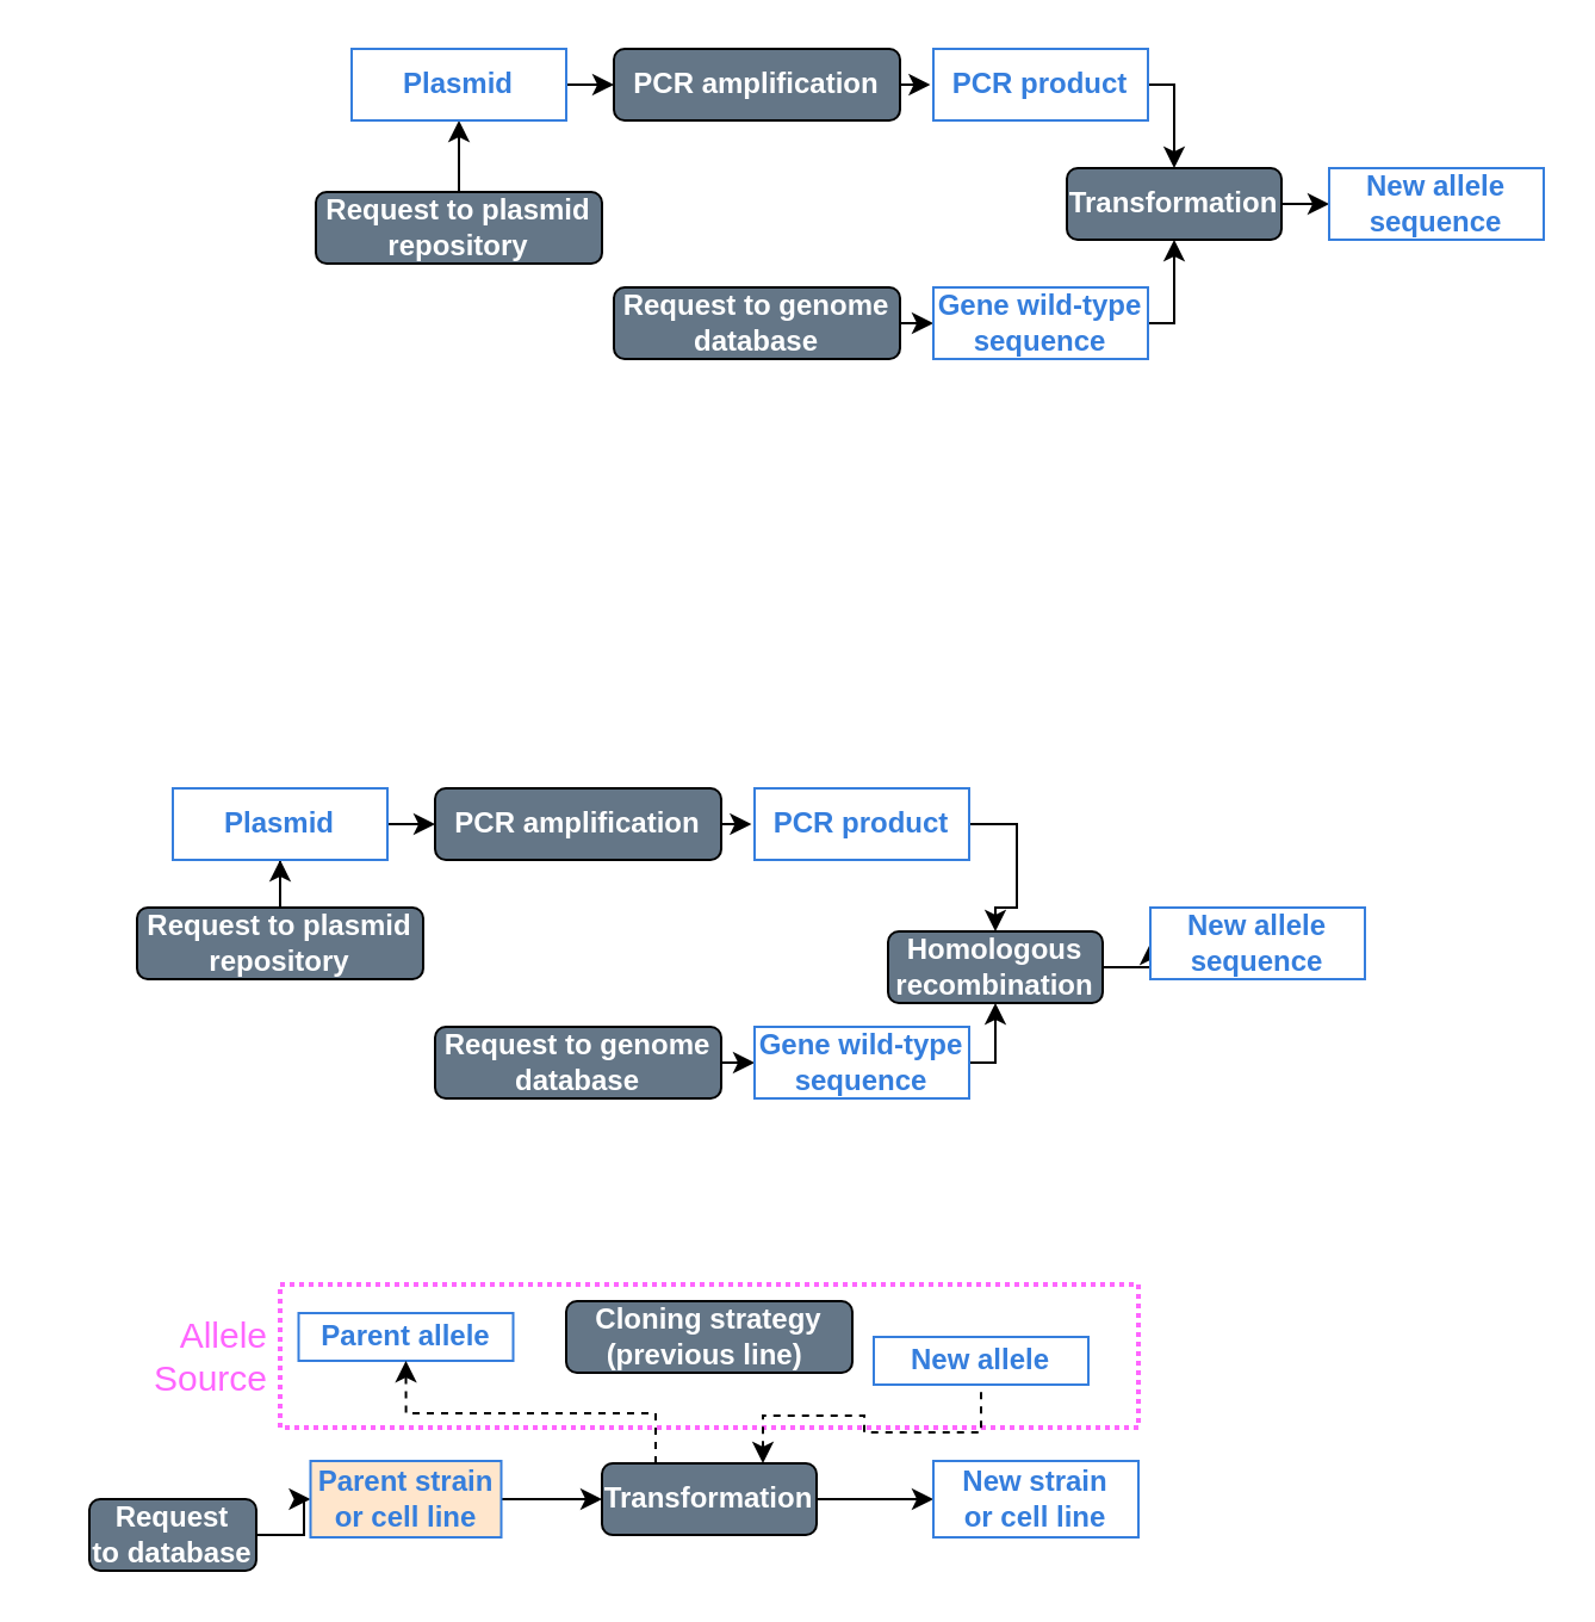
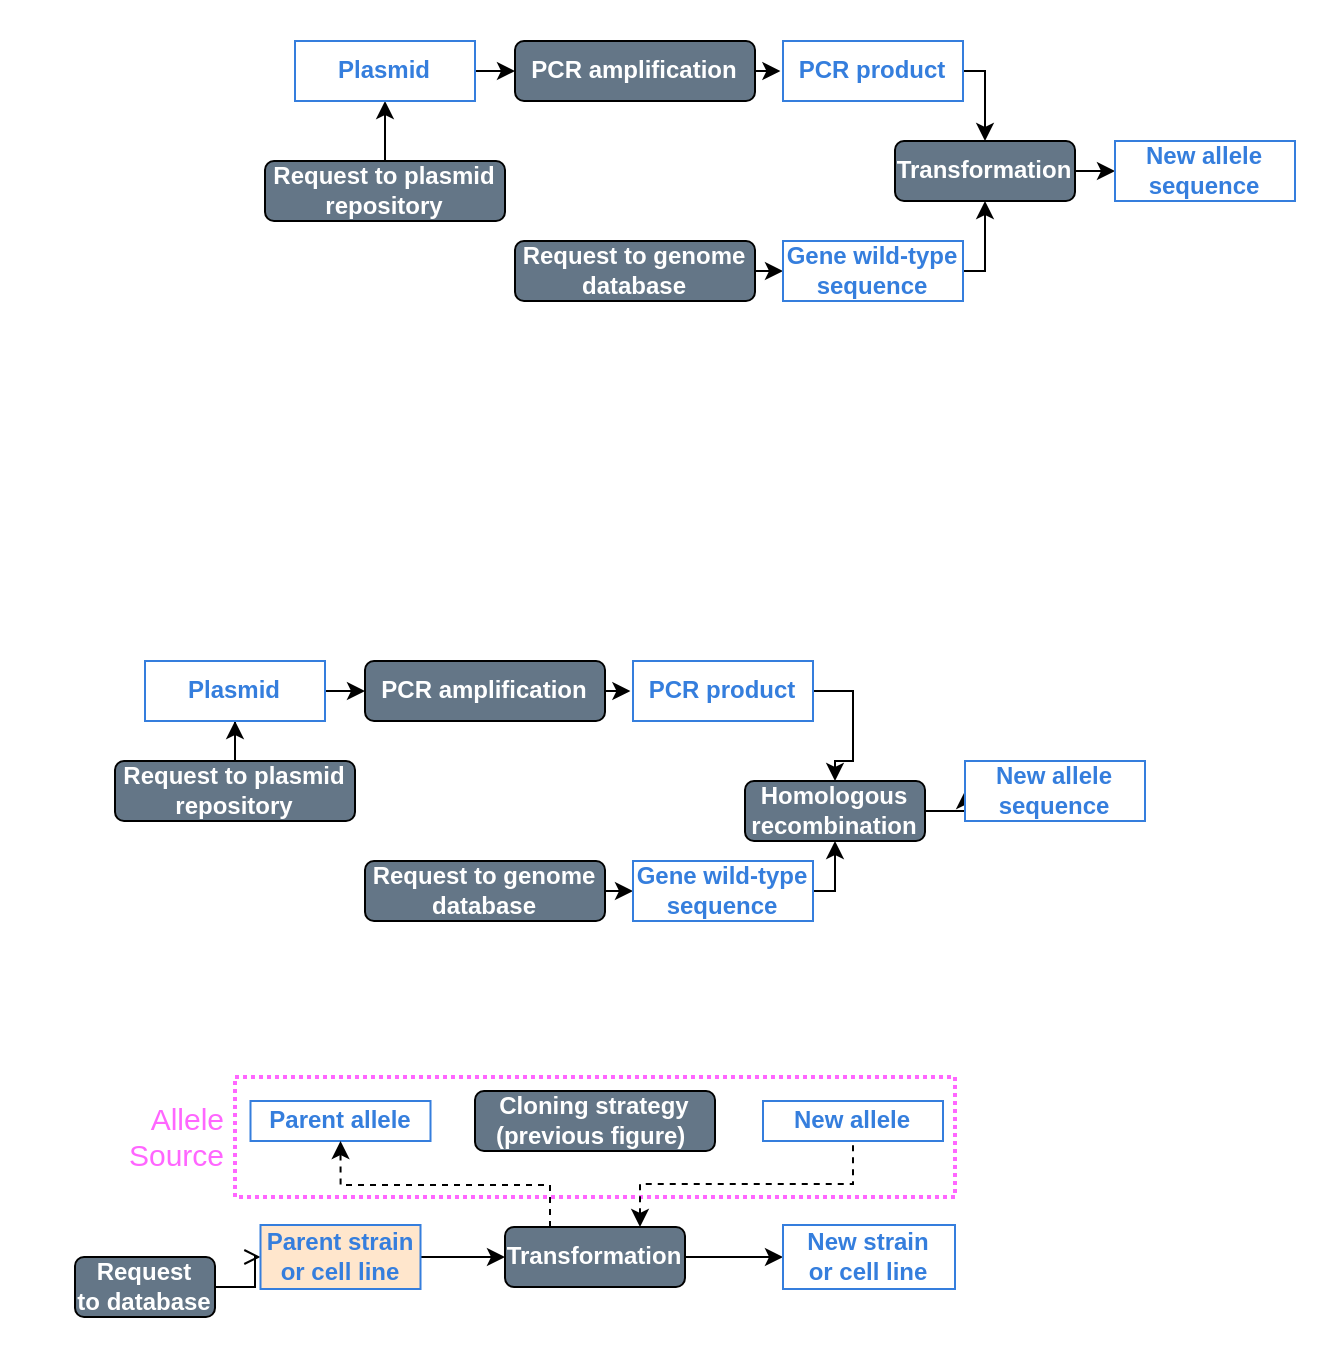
  <mxCell id="0" />
  <mxCell id="1" parent="0" />
  <mxCell id="2" value="" style="rounded=0;whiteSpace=wrap;html=1;dashed=1;fontSize=15;fontColor=#00CC00;strokeColor=#FF66FF;strokeWidth=2;fillColor=none;dashPattern=1 1;" parent="1" vertex="1"><mxGeometry x="117" y="538" width="360" height="60" as="geometry" /></mxCell>
- <mxCell id="3" style="edgeStyle=orthogonalEdgeStyle;rounded=0;orthogonalLoop=1;jettySize=auto;html=1;entryX=0;entryY=0.5;entryDx=0;entryDy=0;fontSize=15;fontColor=#00CC00;" parent="1" source="45" target="43" edge="1"><mxGeometry relative="1" as="geometry" /></mxCell>
+ <mxCell id="3" style="edgeStyle=orthogonalEdgeStyle;rounded=0;orthogonalLoop=1;jettySize=auto;html=1;entryX=0;entryY=0.5;entryDx=0;entryDy=0;fontSize=15;fontColor=#00CC00;endArrow=open;" parent="1" source="45" target="43" edge="1"><mxGeometry relative="1" as="geometry" /></mxCell>
  <mxCell id="4" style="edgeStyle=orthogonalEdgeStyle;rounded=0;orthogonalLoop=1;jettySize=auto;html=1;entryX=0.5;entryY=1;entryDx=0;entryDy=0;" parent="1" source="5" target="15" edge="1"><mxGeometry relative="1" as="geometry"><mxPoint x="147" y="35" as="targetPoint" /></mxGeometry></mxCell>
  <mxCell id="5" value="Request to plasmid repository" style="rounded=1;whiteSpace=wrap;html=1;fillColor=#647687;fontStyle=1;fontColor=#FFFFFF;" parent="1" vertex="1"><mxGeometry x="132" y="80" width="120" height="30" as="geometry" /></mxCell>
  <mxCell id="6" style="edgeStyle=orthogonalEdgeStyle;rounded=0;orthogonalLoop=1;jettySize=auto;html=1;exitX=1;exitY=0.5;exitDx=0;exitDy=0;entryX=0;entryY=0.5;entryDx=0;entryDy=0;" parent="1" source="7" target="17" edge="1"><mxGeometry relative="1" as="geometry"><mxPoint x="391" y="135" as="targetPoint" /></mxGeometry></mxCell>
  <mxCell id="7" value="Request to genome database" style="rounded=1;whiteSpace=wrap;html=1;fillColor=#647687;fontStyle=1;fontColor=#FFFFFF;" parent="1" vertex="1"><mxGeometry x="257" y="120" width="120" height="30" as="geometry" /></mxCell>
  <mxCell id="8" style="edgeStyle=orthogonalEdgeStyle;rounded=0;orthogonalLoop=1;jettySize=auto;html=1;exitX=1;exitY=0.5;exitDx=0;exitDy=0;entryX=0;entryY=0.5;entryDx=0;entryDy=0;" parent="1" source="15" target="11" edge="1"><mxGeometry relative="1" as="geometry"><mxPoint x="237" y="35" as="sourcePoint" /></mxGeometry></mxCell>
  <mxCell id="9" style="edgeStyle=orthogonalEdgeStyle;rounded=0;orthogonalLoop=1;jettySize=auto;html=1;exitX=1;exitY=0.5;exitDx=0;exitDy=0;entryX=0.5;entryY=1;entryDx=0;entryDy=0;exitPerimeter=0;" parent="1" source="17" target="14" edge="1"><mxGeometry relative="1" as="geometry"><mxPoint x="481" y="135" as="sourcePoint" /></mxGeometry></mxCell>
  <mxCell id="10" style="edgeStyle=orthogonalEdgeStyle;rounded=0;orthogonalLoop=1;jettySize=auto;html=1;exitX=1;exitY=0.5;exitDx=0;exitDy=0;entryX=-0.015;entryY=0.497;entryDx=0;entryDy=0;entryPerimeter=0;" parent="1" source="11" target="16" edge="1"><mxGeometry relative="1" as="geometry"><mxPoint x="391" y="35" as="targetPoint" /></mxGeometry></mxCell>
  <mxCell id="11" value="PCR amplification" style="rounded=1;whiteSpace=wrap;html=1;fillColor=#647687;fontStyle=1;fontColor=#FFFFFF;" parent="1" vertex="1"><mxGeometry x="257" y="20" width="120" height="30" as="geometry" /></mxCell>
  <mxCell id="12" style="edgeStyle=orthogonalEdgeStyle;rounded=0;orthogonalLoop=1;jettySize=auto;html=1;exitX=1;exitY=0.5;exitDx=0;exitDy=0;entryX=0.5;entryY=0;entryDx=0;entryDy=0;" parent="1" source="16" target="14" edge="1"><mxGeometry relative="1" as="geometry"><mxPoint x="481" y="35" as="sourcePoint" /></mxGeometry></mxCell>
  <mxCell id="13" style="edgeStyle=orthogonalEdgeStyle;rounded=0;orthogonalLoop=1;jettySize=auto;html=1;exitX=1;exitY=0.5;exitDx=0;exitDy=0;entryX=0;entryY=0.5;entryDx=0;entryDy=0;" parent="1" source="14" edge="1"><mxGeometry relative="1" as="geometry"><mxPoint x="557" y="85" as="targetPoint" /></mxGeometry></mxCell>
  <mxCell id="14" value="Transformation" style="rounded=1;whiteSpace=wrap;html=1;flipV=1;fillColor=#647687;fontStyle=1;fontColor=#FFFFFF;" parent="1" vertex="1"><mxGeometry x="447" y="70" width="90" height="30" as="geometry" /></mxCell>
  <mxCell id="15" value="Plasmid" style="whiteSpace=wrap;html=1;fontColor=#357edd;strokeColor=#357edd;fillColor=#ffffff;fontStyle=1;" parent="1" vertex="1"><mxGeometry x="147" y="20" width="90" height="30" as="geometry" /></mxCell>
  <mxCell id="16" value="PCR product" style="whiteSpace=wrap;html=1;fontColor=#357edd;strokeColor=#357edd;fillColor=#ffffff;fontStyle=1;" parent="1" vertex="1"><mxGeometry x="391" y="20" width="90" height="30" as="geometry" /></mxCell>
  <mxCell id="17" value="Gene wild-type sequence" style="whiteSpace=wrap;html=1;fontColor=#357edd;strokeColor=#357edd;fillColor=#ffffff;fontStyle=1;" parent="1" vertex="1"><mxGeometry x="391" y="120" width="90" height="30" as="geometry" /></mxCell>
  <mxCell id="18" value="New allele sequence" style="whiteSpace=wrap;html=1;fontColor=#357edd;strokeColor=#357edd;fillColor=#ffffff;fontStyle=1;" parent="1" vertex="1"><mxGeometry x="557" y="70" width="90" height="30" as="geometry" /></mxCell>
  <mxCell id="19" style="edgeStyle=orthogonalEdgeStyle;rounded=0;orthogonalLoop=1;jettySize=auto;html=1;entryX=0.5;entryY=1;entryDx=0;entryDy=0;" parent="1" source="20" target="30" edge="1"><mxGeometry relative="1" as="geometry"><mxPoint x="72" y="345" as="targetPoint" /></mxGeometry></mxCell>
  <mxCell id="20" value="Request to plasmid repository" style="rounded=1;whiteSpace=wrap;html=1;fillColor=#647687;fontStyle=1;fontColor=#FFFFFF;" parent="1" vertex="1"><mxGeometry x="57" y="380" width="120" height="30" as="geometry" /></mxCell>
  <mxCell id="21" style="edgeStyle=orthogonalEdgeStyle;rounded=0;orthogonalLoop=1;jettySize=auto;html=1;exitX=1;exitY=0.5;exitDx=0;exitDy=0;entryX=0;entryY=0.5;entryDx=0;entryDy=0;" parent="1" source="22" target="32" edge="1"><mxGeometry relative="1" as="geometry"><mxPoint x="316" y="445" as="targetPoint" /></mxGeometry></mxCell>
  <mxCell id="22" value="Request to genome database" style="rounded=1;whiteSpace=wrap;html=1;fillColor=#647687;fontStyle=1;fontColor=#FFFFFF;" parent="1" vertex="1"><mxGeometry x="182" y="430" width="120" height="30" as="geometry" /></mxCell>
  <mxCell id="23" style="edgeStyle=orthogonalEdgeStyle;rounded=0;orthogonalLoop=1;jettySize=auto;html=1;exitX=1;exitY=0.5;exitDx=0;exitDy=0;entryX=0;entryY=0.5;entryDx=0;entryDy=0;" parent="1" source="30" target="26" edge="1"><mxGeometry relative="1" as="geometry"><mxPoint x="162" y="345" as="sourcePoint" /></mxGeometry></mxCell>
  <mxCell id="24" style="edgeStyle=orthogonalEdgeStyle;rounded=0;orthogonalLoop=1;jettySize=auto;html=1;exitX=1;exitY=0.5;exitDx=0;exitDy=0;entryX=0.5;entryY=1;entryDx=0;entryDy=0;exitPerimeter=0;" parent="1" source="32" target="29" edge="1"><mxGeometry relative="1" as="geometry"><mxPoint x="406" y="445" as="sourcePoint" /></mxGeometry></mxCell>
  <mxCell id="25" style="edgeStyle=orthogonalEdgeStyle;rounded=0;orthogonalLoop=1;jettySize=auto;html=1;exitX=1;exitY=0.5;exitDx=0;exitDy=0;entryX=-0.015;entryY=0.497;entryDx=0;entryDy=0;entryPerimeter=0;" parent="1" source="26" target="31" edge="1"><mxGeometry relative="1" as="geometry"><mxPoint x="316" y="345" as="targetPoint" /></mxGeometry></mxCell>
  <mxCell id="26" value="PCR amplification" style="rounded=1;whiteSpace=wrap;html=1;fillColor=#647687;fontStyle=1;fontColor=#FFFFFF;" parent="1" vertex="1"><mxGeometry x="182" y="330" width="120" height="30" as="geometry" /></mxCell>
  <mxCell id="27" style="edgeStyle=orthogonalEdgeStyle;rounded=0;orthogonalLoop=1;jettySize=auto;html=1;exitX=1;exitY=0.5;exitDx=0;exitDy=0;entryX=0.5;entryY=0;entryDx=0;entryDy=0;" parent="1" source="31" target="29" edge="1"><mxGeometry relative="1" as="geometry"><mxPoint x="406" y="345" as="sourcePoint" /></mxGeometry></mxCell>
  <mxCell id="28" style="edgeStyle=orthogonalEdgeStyle;rounded=0;orthogonalLoop=1;jettySize=auto;html=1;exitX=1;exitY=0.5;exitDx=0;exitDy=0;entryX=0;entryY=0.5;entryDx=0;entryDy=0;" parent="1" source="29" edge="1"><mxGeometry relative="1" as="geometry"><mxPoint x="482" y="395" as="targetPoint" /></mxGeometry></mxCell>
  <mxCell id="29" value="Homologous&lt;br&gt;recombination" style="rounded=1;whiteSpace=wrap;html=1;flipV=1;fillColor=#647687;fontStyle=1;fontColor=#FFFFFF;" parent="1" vertex="1"><mxGeometry x="372" y="390" width="90" height="30" as="geometry" /></mxCell>
  <mxCell id="30" value="Plasmid" style="whiteSpace=wrap;html=1;fontColor=#357edd;strokeColor=#357edd;fillColor=#ffffff;fontStyle=1;" parent="1" vertex="1"><mxGeometry x="72" y="330" width="90" height="30" as="geometry" /></mxCell>
  <mxCell id="31" value="PCR product" style="whiteSpace=wrap;html=1;fontColor=#357edd;strokeColor=#357edd;fillColor=#ffffff;fontStyle=1;" parent="1" vertex="1"><mxGeometry x="316" y="330" width="90" height="30" as="geometry" /></mxCell>
  <mxCell id="32" value="Gene wild-type sequence" style="whiteSpace=wrap;html=1;fontColor=#357edd;strokeColor=#357edd;fillColor=#ffffff;fontStyle=1;" parent="1" vertex="1"><mxGeometry x="316" y="430" width="90" height="30" as="geometry" /></mxCell>
  <mxCell id="33" value="New allele sequence" style="whiteSpace=wrap;html=1;fontColor=#357edd;strokeColor=#357edd;fillColor=#ffffff;fontStyle=1;" parent="1" vertex="1"><mxGeometry x="482" y="380" width="90" height="30" as="geometry" /></mxCell>
  <mxCell id="34" style="edgeStyle=orthogonalEdgeStyle;rounded=0;orthogonalLoop=1;jettySize=auto;html=1;entryX=0.5;entryY=0;entryDx=0;entryDy=0;" parent="1" edge="1"><mxGeometry relative="1" as="geometry"><mxPoint x="72" y="550" as="targetPoint" /></mxGeometry></mxCell>
  <mxCell id="35" value="" style="edgeStyle=orthogonalEdgeStyle;rounded=0;orthogonalLoop=1;jettySize=auto;html=1;exitX=0.5;exitY=0;exitDx=0;exitDy=0;strokeColor=none;" parent="1" edge="1"><mxGeometry relative="1" as="geometry"><mxPoint x="72" y="550" as="sourcePoint" /></mxGeometry></mxCell>
  <mxCell id="36" value="Parent allele" style="whiteSpace=wrap;html=1;fontColor=#357edd;strokeColor=#357edd;fillColor=#ffffff;fontStyle=1;" parent="1" vertex="1"><mxGeometry x="124.75" y="550" width="90" height="20" as="geometry" /></mxCell>
- <mxCell id="37" value="Cloning strategy&lt;br&gt;(previous line)&amp;nbsp;" style="rounded=1;whiteSpace=wrap;html=1;fillColor=#647687;fontStyle=1;fontColor=#FFFFFF;" parent="1" vertex="1"><mxGeometry x="237" y="545" width="120" height="30" as="geometry" /></mxCell>
+ <mxCell id="37" value="Cloning strategy&lt;br&gt;(previous figure)&amp;nbsp;" style="rounded=1;whiteSpace=wrap;html=1;fillColor=#647687;fontStyle=1;fontColor=#FFFFFF;" parent="1" vertex="1"><mxGeometry x="237" y="545" width="120" height="30" as="geometry" /></mxCell>
  <mxCell id="38" style="edgeStyle=orthogonalEdgeStyle;rounded=0;orthogonalLoop=1;jettySize=auto;html=1;exitX=1;exitY=0.5;exitDx=0;exitDy=0;entryX=0;entryY=0.5;entryDx=0;entryDy=0;" parent="1" source="40" target="44" edge="1"><mxGeometry relative="1" as="geometry" /></mxCell>
  <mxCell id="39" style="edgeStyle=orthogonalEdgeStyle;rounded=0;orthogonalLoop=1;jettySize=auto;html=1;exitX=0.75;exitY=0;exitDx=0;exitDy=0;dashed=1;fontSize=15;fontColor=#00CC00;startArrow=classic;startFill=1;endArrow=none;endFill=0;entryX=0.5;entryY=1;entryDx=0;entryDy=0;" parent="1" source="40" target="46" edge="1"><mxGeometry relative="1" as="geometry"><mxPoint x="319.25" y="590" as="targetPoint" /></mxGeometry></mxCell>
  <mxCell id="40" value="Transformation" style="rounded=1;whiteSpace=wrap;html=1;fillColor=#647687;fontStyle=1;fontColor=#FFFFFF;" parent="1" vertex="1"><mxGeometry x="252" y="613" width="90" height="30" as="geometry" /></mxCell>
  <mxCell id="41" style="edgeStyle=orthogonalEdgeStyle;rounded=0;orthogonalLoop=1;jettySize=auto;html=1;entryX=0;entryY=0.5;entryDx=0;entryDy=0;" parent="1" source="43" target="40" edge="1"><mxGeometry relative="1" as="geometry"><mxPoint x="167" y="635" as="targetPoint" /></mxGeometry></mxCell>
  <mxCell id="42" style="edgeStyle=orthogonalEdgeStyle;rounded=0;orthogonalLoop=1;jettySize=auto;html=1;entryX=0.5;entryY=1;entryDx=0;entryDy=0;fontSize=15;fontColor=#00CC00;startArrow=none;startFill=0;endArrow=classic;endFill=1;dashed=1;exitX=0.25;exitY=0;exitDx=0;exitDy=0;" parent="1" source="40" target="36" edge="1"><mxGeometry relative="1" as="geometry"><mxPoint x="267" y="613" as="sourcePoint" /><Array as="points"><mxPoint x="274" y="592" /><mxPoint x="170" y="592" /></Array></mxGeometry></mxCell>
  <mxCell id="43" value="Parent strain&lt;br&gt;or cell line" style="whiteSpace=wrap;html=1;fontColor=#357edd;strokeColor=#357edd;fillColor=#ffe6cc;fontStyle=1;" parent="1" vertex="1"><mxGeometry x="129.75" y="612" width="80" height="32" as="geometry" /></mxCell>
  <mxCell id="44" value="New strain&lt;br&gt;or cell line" style="whiteSpace=wrap;html=1;fontColor=#357edd;strokeColor=#357edd;fillColor=#ffffff;fontStyle=1;" parent="1" vertex="1"><mxGeometry x="391" y="612" width="86" height="32" as="geometry" /></mxCell>
  <mxCell id="45" value="Request&lt;br&gt;to database" style="rounded=1;whiteSpace=wrap;html=1;fillColor=#647687;fontStyle=1;fontColor=#FFFFFF;" parent="1" vertex="1"><mxGeometry x="37" y="628" width="70" height="30" as="geometry" /></mxCell>
- <mxCell id="46" value="New allele" style="whiteSpace=wrap;html=1;fontColor=#357edd;strokeColor=#357edd;fillColor=#ffffff;fontStyle=1;" parent="1" vertex="1"><mxGeometry x="366" y="560" width="90" height="20" as="geometry" /></mxCell>
+ <mxCell id="46" value="New allele" style="whiteSpace=wrap;html=1;fontColor=#357edd;strokeColor=#357edd;fillColor=#ffffff;fontStyle=1;" parent="1" vertex="1"><mxGeometry x="381" y="550" width="90" height="20" as="geometry" /></mxCell>
  <mxCell id="47" value="&lt;font style=&quot;font-size: 15px;&quot;&gt;Allele&lt;br&gt;Source&lt;br&gt;&lt;/font&gt;" style="rounded=0;whiteSpace=wrap;html=1;strokeColor=none;strokeWidth=3;fillColor=none;fontSize=15;align=right;fontColor=#FF66FF;" parent="1" vertex="1"><mxGeometry x="20.75" y="555.5" width="93" height="25" as="geometry" /></mxCell>
